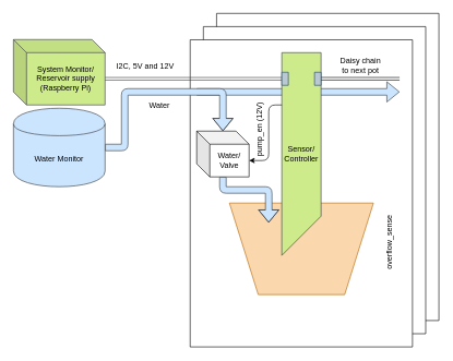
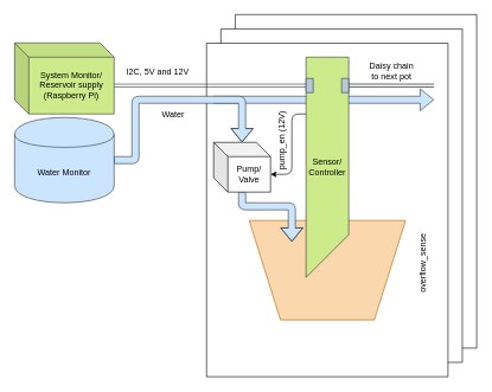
  <mxCell id="0" />
  <mxCell id="1" parent="0" />
  <mxCell id="2" value="" style="verticalLabelPosition=bottom;verticalAlign=top;html=1;shape=mxgraph.basic.layered_rect;dx=40.35;outlineConnect=0;rotation=180;flipH=1;movable=0;resizable=0;rotatable=0;deletable=0;editable=0;connectable=0;" vertex="1" parent="1"><mxGeometry x="290" y="20" width="380" height="510" as="geometry" /></mxCell>
  <mxCell id="3" value="" style="shape=flexArrow;endArrow=classic;html=1;fillColor=#cce5ff;strokeColor=#36393d;" edge="1" parent="1"><mxGeometry width="50" height="50" relative="1" as="geometry"><mxPoint x="300" y="140" as="sourcePoint" /><mxPoint x="610" y="140" as="targetPoint" /></mxGeometry></mxCell>
  <mxCell id="4" value="Water" style="text;html=1;resizable=0;points=[];align=center;verticalAlign=middle;labelBackgroundColor=#ffffff;" vertex="1" connectable="0" parent="3"><mxGeometry x="0.199" y="-4" relative="1" as="geometry"><mxPoint x="-28" y="16" as="offset" /></mxGeometry></mxCell>
  <mxCell id="5" value="" style="shape=trapezoid;perimeter=trapezoidPerimeter;whiteSpace=wrap;html=1;rotation=180;fillColor=#fad7ac;strokeColor=#b46504;" vertex="1" parent="1"><mxGeometry x="350" y="310" width="220" height="140" as="geometry" /></mxCell>
  <mxCell id="6" value="Water Monitor" style="shape=cylinder;whiteSpace=wrap;html=1;boundedLbl=1;backgroundOutline=1;fillColor=#cce5ff;strokeColor=#36393d;" vertex="1" parent="1"><mxGeometry x="20" y="165" width="140" height="120" as="geometry" /></mxCell>
  <mxCell id="7" value="Sensor/&lt;br&gt;Controller&lt;br&gt;" style="shape=card;whiteSpace=wrap;html=1;size=105;rotation=0;direction=west;fillColor=#cdeb8b;strokeColor=#36393d;" vertex="1" parent="1"><mxGeometry x="430" y="80" width="60" height="310" as="geometry" /></mxCell>
- <mxCell id="8" value="Water/&lt;br&gt;Valve&lt;br&gt;" style="shape=cube;whiteSpace=wrap;html=1;boundedLbl=1;backgroundOutline=1;darkOpacity=0.05;darkOpacity2=0.1;" vertex="1" parent="1"><mxGeometry x="300" y="200" width="80" height="70" as="geometry" /></mxCell>
+ <mxCell id="8" value="Pump/&lt;br&gt;Valve&lt;br&gt;" style="shape=cube;whiteSpace=wrap;html=1;boundedLbl=1;backgroundOutline=1;darkOpacity=0.05;darkOpacity2=0.1;" vertex="1" parent="1"><mxGeometry x="300" y="200" width="80" height="70" as="geometry" /></mxCell>
  <mxCell id="9" value="System Monitor/&lt;br&gt;Reservoir supply&lt;br&gt;(Raspberry Pi)&lt;br&gt;" style="shape=cube;whiteSpace=wrap;html=1;boundedLbl=1;backgroundOutline=1;darkOpacity=0.05;darkOpacity2=0.1;fillColor=#cdeb8b;strokeColor=#36393d;" vertex="1" parent="1"><mxGeometry x="20" y="60" width="140" height="100" as="geometry" /></mxCell>
  <mxCell id="10" value="" style="shape=link;html=1;entryX=0;entryY=0;entryDx=140;entryDy=60;entryPerimeter=0;fillColor=#eeeeee;strokeColor=#36393d;shadow=0;comic=0;" edge="1" parent="1" target="9"><mxGeometry width="50" height="50" relative="1" as="geometry"><mxPoint x="430" y="120" as="sourcePoint" /><mxPoint x="160" y="120" as="targetPoint" /><Array as="points" /></mxGeometry></mxCell>
  <mxCell id="11" value="I2C, 5V and 12V" style="text;html=1;resizable=0;points=[];align=center;verticalAlign=middle;labelBackgroundColor=#ffffff;" vertex="1" connectable="0" parent="10"><mxGeometry x="0.15" y="1" relative="1" as="geometry"><mxPoint x="-55" y="-21" as="offset" /></mxGeometry></mxCell>
  <mxCell id="12" value="pump_en (12V)&lt;br&gt;" style="text;html=1;strokeColor=none;fillColor=none;align=center;verticalAlign=middle;whiteSpace=wrap;rounded=0;rotation=-90;" vertex="1" parent="1"><mxGeometry x="350" y="185" width="90" height="25" as="geometry" /></mxCell>
  <mxCell id="13" value="overflow_sense" style="text;html=1;strokeColor=none;fillColor=none;align=center;verticalAlign=middle;whiteSpace=wrap;rounded=0;rotation=-90;" vertex="1" parent="1"><mxGeometry x="550" y="360" width="90" height="20" as="geometry" /></mxCell>
  <mxCell id="14" value="" style="shape=flexArrow;endArrow=classic;html=1;exitX=1;exitY=0.5;exitDx=0;exitDy=0;fillColor=#cce5ff;strokeColor=#36393d;" edge="1" parent="1" source="6" target="8"><mxGeometry width="50" height="50" relative="1" as="geometry"><mxPoint x="263" y="-30" as="sourcePoint" /><mxPoint x="313" y="-80" as="targetPoint" /><Array as="points"><mxPoint x="190" y="225" /><mxPoint x="190" y="140" /><mxPoint x="340" y="140" /></Array></mxGeometry></mxCell>
  <mxCell id="15" value="Water" style="text;html=1;resizable=0;points=[];align=center;verticalAlign=middle;labelBackgroundColor=#ffffff;" vertex="1" connectable="0" parent="14"><mxGeometry x="0.199" y="-4" relative="1" as="geometry"><mxPoint x="-28" y="16" as="offset" /></mxGeometry></mxCell>
  <mxCell id="16" value="" style="shape=flexArrow;endArrow=classic;html=1;fillColor=#cce5ff;strokeColor=#36393d;" edge="1" parent="1" source="8"><mxGeometry width="50" height="50" relative="1" as="geometry"><mxPoint x="219.793" y="360.241" as="sourcePoint" /><mxPoint x="410" y="340" as="targetPoint" /><Array as="points"><mxPoint x="340" y="290" /><mxPoint x="410" y="290" /></Array></mxGeometry></mxCell>
  <mxCell id="17" value="" style="edgeStyle=elbowEdgeStyle;elbow=horizontal;endArrow=classic;html=1;entryX=0;entryY=0;entryDx=80;entryDy=45;entryPerimeter=0;" edge="1" parent="1" source="7" target="8"><mxGeometry width="50" height="50" relative="1" as="geometry"><mxPoint x="20" y="610" as="sourcePoint" /><mxPoint x="70" y="560" as="targetPoint" /><Array as="points"><mxPoint x="410" y="160" /><mxPoint x="410" y="150" /></Array></mxGeometry></mxCell>
  <mxCell id="18" value="" style="shape=link;html=1;entryX=0;entryY=0;entryDx=140;entryDy=60;entryPerimeter=0;" edge="1" parent="1"><mxGeometry width="50" height="50" relative="1" as="geometry"><mxPoint x="610" y="120" as="sourcePoint" /><mxPoint x="489.793" y="119.931" as="targetPoint" /><Array as="points" /></mxGeometry></mxCell>
  <mxCell id="19" value="Daisy chain &lt;br&gt;to next pot" style="text;html=1;resizable=0;points=[];align=center;verticalAlign=middle;labelBackgroundColor=#ffffff;" vertex="1" connectable="0" parent="18"><mxGeometry x="0.15" y="1" relative="1" as="geometry"><mxPoint x="9" y="-21" as="offset" /></mxGeometry></mxCell>
  <mxCell id="20" value="" style="verticalLabelPosition=bottom;verticalAlign=top;html=1;shape=mxgraph.basic.rect;fillColor=#bac8d3;fillColor2=none;strokeColor=#23445d;strokeWidth=1;size=20;indent=5;" vertex="1" parent="1"><mxGeometry x="430" y="110" width="10" height="20" as="geometry" /></mxCell>
  <mxCell id="21" value="" style="verticalLabelPosition=bottom;verticalAlign=top;html=1;shape=mxgraph.basic.rect;fillColor=#bac8d3;fillColor2=none;strokeColor=#23445d;strokeWidth=1;size=20;indent=5;" vertex="1" parent="1"><mxGeometry x="480" y="110" width="10" height="20" as="geometry" /></mxCell>
